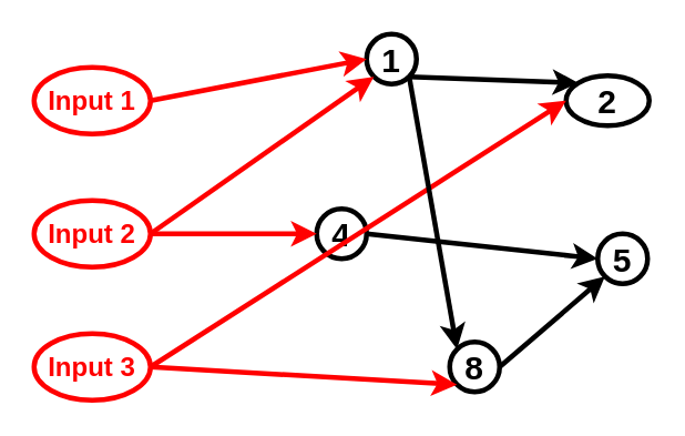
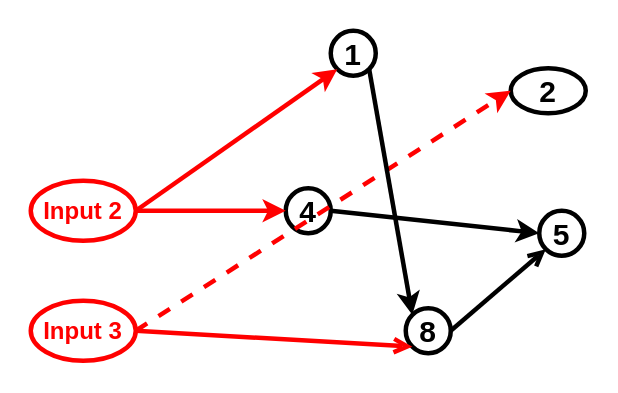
  <mxCell id="0" />
  <mxCell id="1" parent="0" />
- <mxCell id="2" value="Input 1" style="ellipse;whiteSpace=wrap;html=1;fillColor=none;strokeColor=#FF0000;fontStyle=1;fontSize=16;fontColor=#FF0000;strokeWidth=3;" vertex="1" parent="1"><mxGeometry x="20" y="40" width="70" height="40" as="geometry" /></mxCell>
  <mxCell id="3" value="Input 2" style="ellipse;whiteSpace=wrap;html=1;strokeColor=#FF0000;strokeWidth=3;fillColor=none;fontSize=16;fontColor=#FF0000;fontStyle=1" vertex="1" parent="1"><mxGeometry x="20" y="120" width="70" height="40" as="geometry" /></mxCell>
  <mxCell id="4" value="Input 3" style="ellipse;whiteSpace=wrap;html=1;strokeColor=#FF0000;strokeWidth=3;fillColor=none;fontSize=16;fontColor=#FF0000;fontStyle=1" vertex="1" parent="1"><mxGeometry x="20" y="200" width="70" height="40" as="geometry" /></mxCell>
  <mxCell id="5" value="1" style="ellipse;whiteSpace=wrap;html=1;aspect=fixed;strokeWidth=3;fillColor=none;fontSize=20;fontStyle=1" vertex="1" parent="1"><mxGeometry x="220" y="20" width="30" height="30" as="geometry" /></mxCell>
- <mxCell id="6" value="" style="endArrow=classic;html=1;fontSize=20;fontColor=#FF0000;strokeColor=#FF0000;exitX=1;exitY=0.5;exitDx=0;exitDy=0;entryX=0;entryY=0.5;entryDx=0;entryDy=0;strokeWidth=3;" edge="1" parent="1" source="2" target="5"><mxGeometry width="50" height="50" relative="1" as="geometry"><mxPoint x="340" y="160" as="sourcePoint" /><mxPoint x="390" y="110" as="targetPoint" /></mxGeometry></mxCell>
  <mxCell id="7" value="" style="endArrow=classic;html=1;strokeColor=#FF0000;strokeWidth=3;fontSize=20;fontColor=#FF0000;exitX=1;exitY=0.5;exitDx=0;exitDy=0;entryX=0;entryY=1;entryDx=0;entryDy=0;" edge="1" parent="1" source="3" target="5"><mxGeometry width="50" height="50" relative="1" as="geometry"><mxPoint x="340" y="160" as="sourcePoint" /><mxPoint x="390" y="110" as="targetPoint" /></mxGeometry></mxCell>
  <mxCell id="8" value="4" style="ellipse;whiteSpace=wrap;html=1;aspect=fixed;strokeColor=#000000;strokeWidth=3;fillColor=none;fontSize=20;fontStyle=1" vertex="1" parent="1"><mxGeometry x="190" y="125" width="30" height="30" as="geometry" /></mxCell>
  <mxCell id="9" value="" style="endArrow=classic;html=1;strokeColor=#FF0000;strokeWidth=3;fontSize=20;fontColor=#000000;exitX=1;exitY=0.5;exitDx=0;exitDy=0;entryX=0;entryY=0.5;entryDx=0;entryDy=0;" edge="1" parent="1" source="3" target="8"><mxGeometry width="50" height="50" relative="1" as="geometry"><mxPoint x="340" y="160" as="sourcePoint" /><mxPoint x="390" y="110" as="targetPoint" /></mxGeometry></mxCell>
  <mxCell id="10" value="8" style="ellipse;whiteSpace=wrap;html=1;aspect=fixed;strokeColor=#000000;strokeWidth=3;fillColor=none;fontSize=20;fontColor=#000000;fontStyle=1" vertex="1" parent="1"><mxGeometry x="270" y="205" width="30" height="30" as="geometry" /></mxCell>
- <mxCell id="11" value="" style="endArrow=classic;html=1;strokeColor=#FF0000;strokeWidth=3;fontSize=20;fontColor=#000000;exitX=1;exitY=0.5;exitDx=0;exitDy=0;entryX=0;entryY=1;entryDx=0;entryDy=0;" edge="1" parent="1" source="4" target="10"><mxGeometry width="50" height="50" relative="1" as="geometry"><mxPoint x="340" y="160" as="sourcePoint" /><mxPoint x="390" y="110" as="targetPoint" /></mxGeometry></mxCell>
+ <mxCell id="11" value="" style="endArrow=open;html=1;strokeColor=#FF0000;strokeWidth=3;fontSize=20;fontColor=#000000;exitX=1;exitY=0.5;exitDx=0;exitDy=0;entryX=0;entryY=1;entryDx=0;entryDy=0;" edge="1" parent="1" source="4" target="10"><mxGeometry width="50" height="50" relative="1" as="geometry"><mxPoint x="340" y="160" as="sourcePoint" /><mxPoint x="390" y="110" as="targetPoint" /></mxGeometry></mxCell>
  <mxCell id="12" value="2" style="ellipse;whiteSpace=wrap;html=1;aspect=fixed;strokeColor=#000000;strokeWidth=3;fillColor=none;fontSize=20;fontColor=#000000;fontStyle=1" vertex="1" parent="1"><mxGeometry x="340" y="45" width="50" height="30" as="geometry" /></mxCell>
- <mxCell id="13" value="" style="endArrow=classic;html=1;strokeColor=#FF0000;strokeWidth=3;fontSize=20;fontColor=#000000;entryX=0;entryY=0.5;entryDx=0;entryDy=0;exitX=1;exitY=0.5;exitDx=0;exitDy=0;" edge="1" parent="1" source="4" target="12"><mxGeometry width="50" height="50" relative="1" as="geometry"><mxPoint x="90" y="260" as="sourcePoint" /><mxPoint x="390" y="110" as="targetPoint" /></mxGeometry></mxCell>
- <mxCell id="14" value="" style="endArrow=classic;html=1;strokeWidth=3;fontSize=20;fontColor=#000000;exitX=1;exitY=1;exitDx=0;exitDy=0;entryX=0;entryY=0;entryDx=0;entryDy=0;" edge="1" parent="1" source="5" target="12"><mxGeometry width="50" height="50" relative="1" as="geometry"><mxPoint x="340" y="160" as="sourcePoint" /><mxPoint x="390" y="110" as="targetPoint" /></mxGeometry></mxCell>
+ <mxCell id="13" value="" style="endArrow=classic;html=1;strokeColor=#FF0000;strokeWidth=3;fontSize=20;fontColor=#000000;entryX=0;entryY=0.5;entryDx=0;entryDy=0;exitX=1;exitY=0.5;exitDx=0;exitDy=0;dashed=1;" edge="1" parent="1" source="4" target="12"><mxGeometry width="50" height="50" relative="1" as="geometry"><mxPoint x="90" y="260" as="sourcePoint" /><mxPoint x="390" y="110" as="targetPoint" /></mxGeometry></mxCell>
  <mxCell id="15" value="" style="endArrow=classic;html=1;strokeColor=#000000;strokeWidth=3;fontSize=20;fontColor=#000000;exitX=1;exitY=1;exitDx=0;exitDy=0;entryX=0;entryY=0;entryDx=0;entryDy=0;" edge="1" parent="1" source="5" target="10"><mxGeometry width="50" height="50" relative="1" as="geometry"><mxPoint x="340" y="160" as="sourcePoint" /><mxPoint x="390" y="110" as="targetPoint" /></mxGeometry></mxCell>
  <mxCell id="16" value="5" style="ellipse;whiteSpace=wrap;html=1;aspect=fixed;strokeColor=#000000;strokeWidth=3;fillColor=none;fontSize=20;fontColor=#000000;fontStyle=1" vertex="1" parent="1"><mxGeometry x="359" y="140" width="30" height="30" as="geometry" /></mxCell>
- <mxCell id="17" value="" style="endArrow=classic;html=1;strokeColor=#000000;strokeWidth=3;fontSize=20;fontColor=#000000;exitX=1;exitY=0.5;exitDx=0;exitDy=0;entryX=0;entryY=1;entryDx=0;entryDy=0;" edge="1" parent="1" source="10" target="16"><mxGeometry width="50" height="50" relative="1" as="geometry"><mxPoint x="340" y="160" as="sourcePoint" /><mxPoint x="390" y="110" as="targetPoint" /></mxGeometry></mxCell>
+ <mxCell id="17" value="" style="endArrow=open;html=1;strokeColor=#000000;strokeWidth=3;fontSize=20;fontColor=#000000;exitX=1;exitY=0.5;exitDx=0;exitDy=0;entryX=0;entryY=1;entryDx=0;entryDy=0;" edge="1" parent="1" source="10" target="16"><mxGeometry width="50" height="50" relative="1" as="geometry"><mxPoint x="340" y="160" as="sourcePoint" /><mxPoint x="390" y="110" as="targetPoint" /></mxGeometry></mxCell>
  <mxCell id="18" value="" style="endArrow=classic;html=1;strokeColor=#000000;strokeWidth=3;fontSize=20;fontColor=#000000;exitX=1;exitY=0.5;exitDx=0;exitDy=0;entryX=0;entryY=0.5;entryDx=0;entryDy=0;" edge="1" parent="1" source="8" target="16"><mxGeometry width="50" height="50" relative="1" as="geometry"><mxPoint x="340" y="160" as="sourcePoint" /><mxPoint x="390" y="110" as="targetPoint" /></mxGeometry></mxCell>
